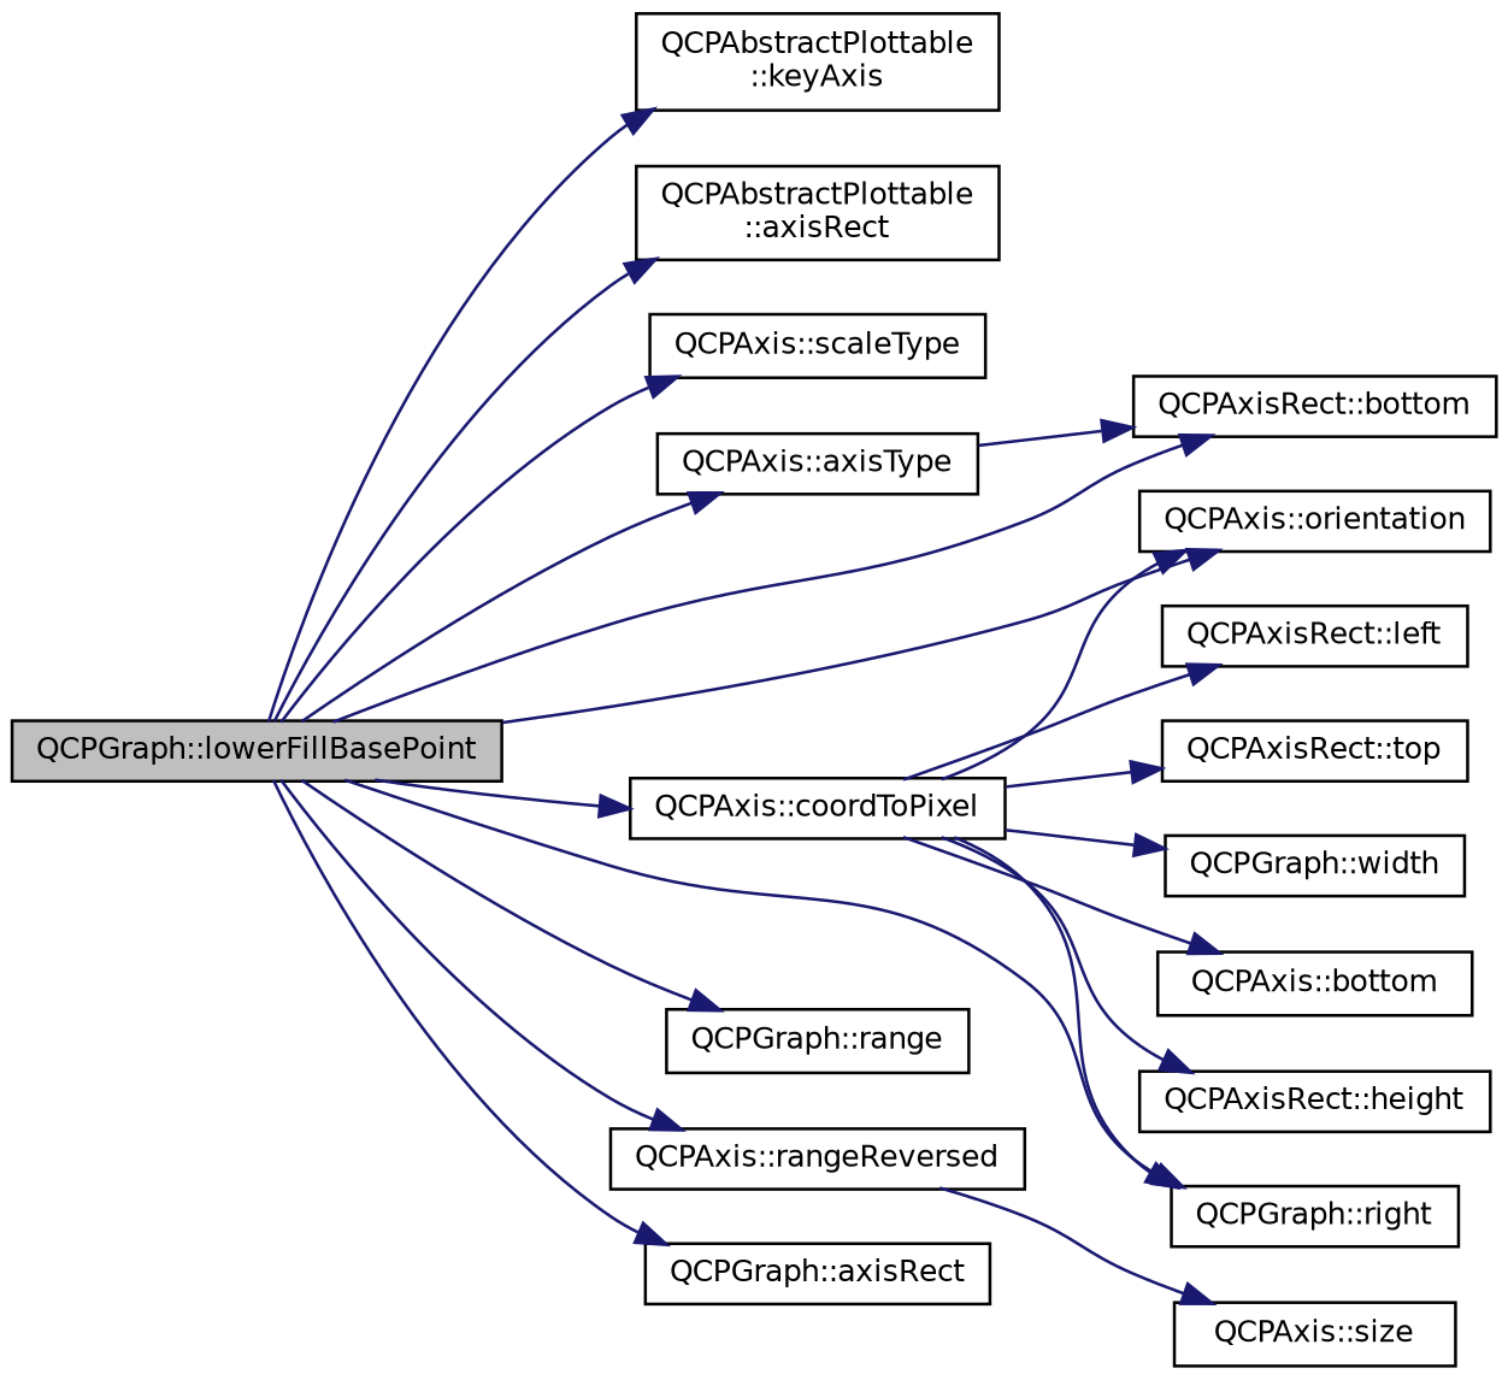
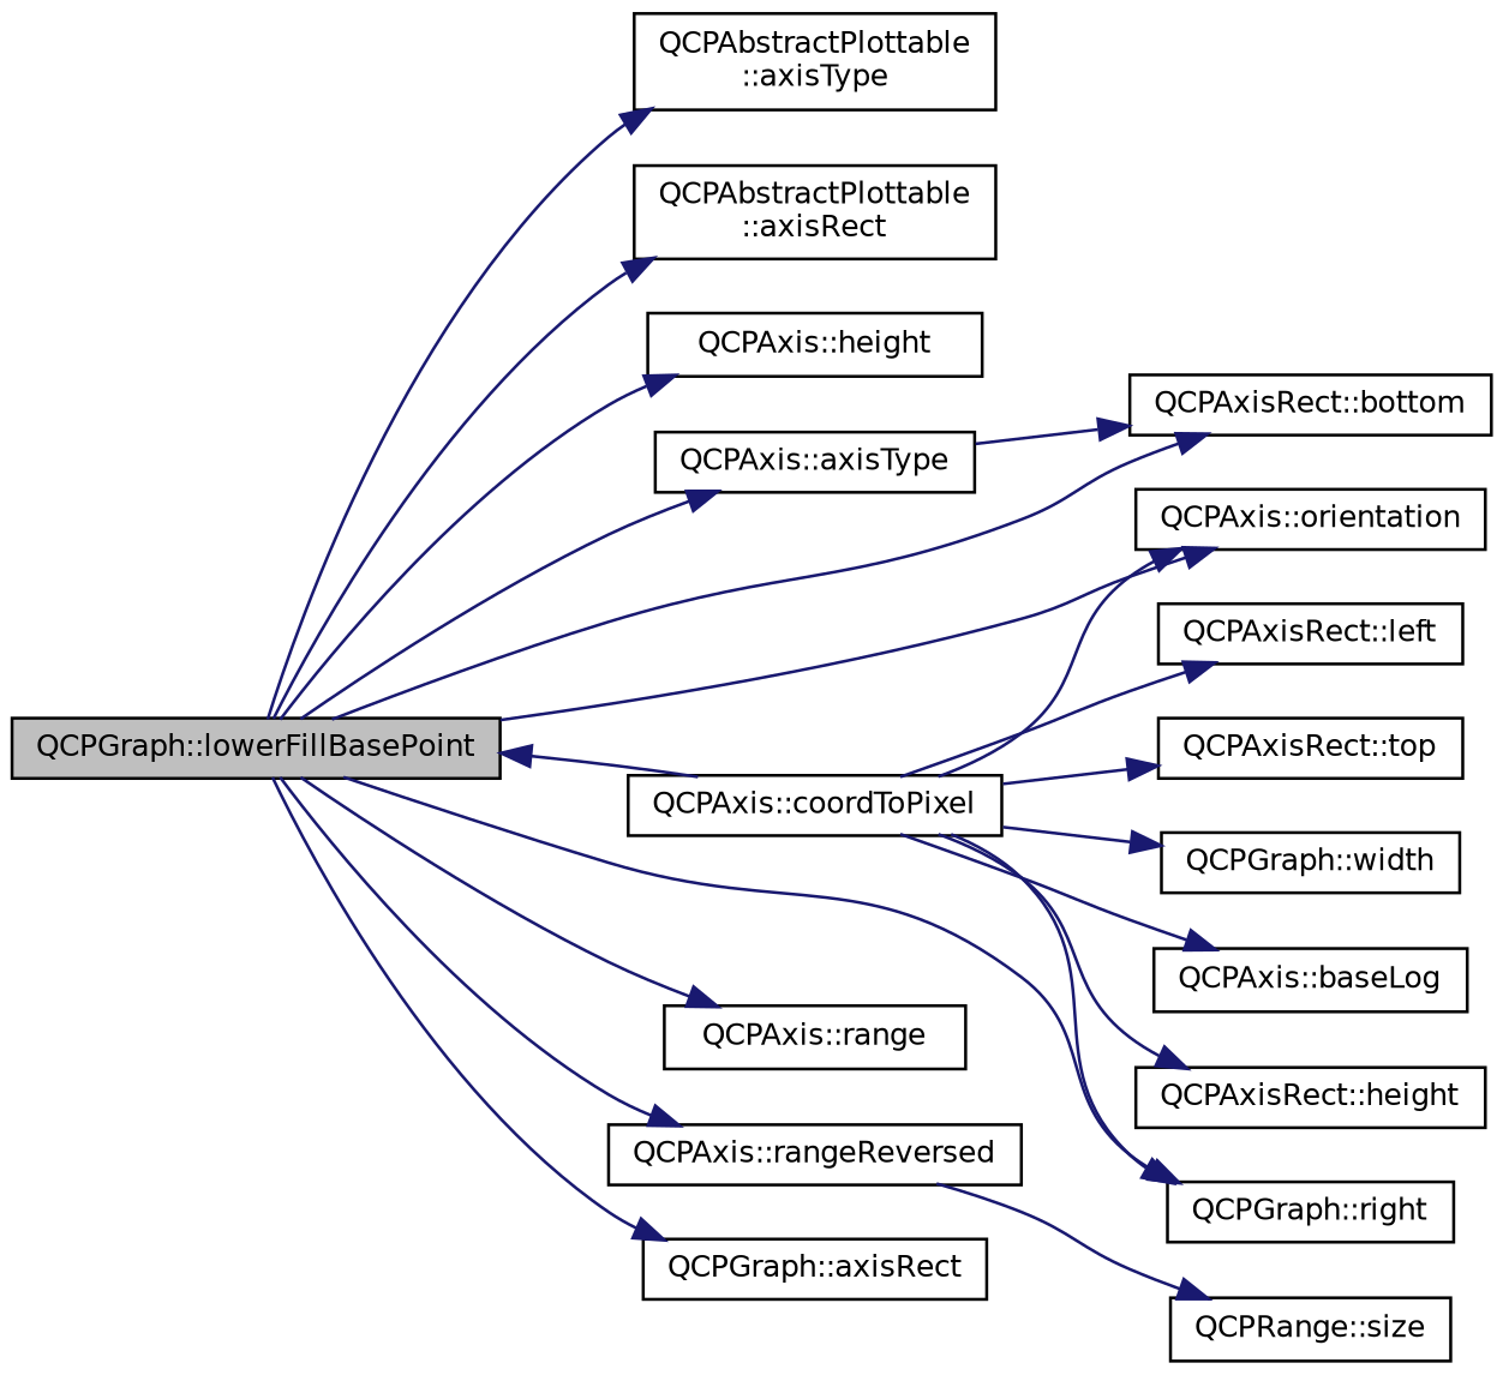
  digraph {
    rankdir=LR
    node [color=black fillcolor=white fontname=Helvetica fontsize=10 shape=record style=filled]
    edge [color=midnightblue fontname=Helvetica fontsize=10 labelfontname=Helvetica labelfontsize=10 style=solid]
    n1 [fillcolor=grey75 fontcolor=black height=0.2 label="QCPGraph::lowerFillBasePoint" width=0.4]
-   n2 [height=0.2 label="QCPAbstractPlottable\l::keyAxis" width=0.4]
+   n2 [height=0.2 label="QCPAbstractPlottable\l::axisType" width=0.4]
    n3 [height=0.2 label="QCPAbstractPlottable\l::axisRect" width=0.4]
-   n4 [height=0.2 label="QCPAxis::scaleType" width=0.4]
+   n4 [height=0.2 label="QCPAxis::height" width=0.4]
    n5 [height=0.2 label="QCPAxis::axisType" width=0.4]
    n6 [height=0.2 label="QCPAxis::coordToPixel" width=0.4]
    n7 [height=0.2 label="QCPAxis::orientation" width=0.4]
    n8 [height=0.2 label="QCPGraph::right" width=0.4]
    n9 [height=0.2 label="QCPAxisRect::bottom" width=0.4]
-   n10 [height=0.2 label="QCPGraph::range" width=0.4]
+   n10 [height=0.2 label="QCPAxis::range" width=0.4]
    n11 [height=0.2 label="QCPAxis::rangeReversed" width=0.4]
    n12 [height=0.2 label="QCPGraph::axisRect" width=0.4]
    n13 [height=0.2 label="QCPAxisRect::left" width=0.4]
    n14 [height=0.2 label="QCPAxisRect::top" width=0.4]
    n15 [height=0.2 label="QCPGraph::width" width=0.4]
-   n16 [height=0.2 label="QCPAxis::bottom" width=0.4]
+   n16 [height=0.2 label="QCPAxis::baseLog" width=0.4]
    n17 [height=0.2 label="QCPAxisRect::height" width=0.4]
-   n18 [height=0.2 label="QCPAxis::size" width=0.4]
+   n18 [height=0.2 label="QCPRange::size" width=0.4]
    n1 -> n2
    n1 -> n3
    n1 -> n4
    n1 -> n5
-   n1 -> n6
+   n6 -> n1
    n1 -> n7
    n1 -> n8
    n1 -> n9
    n1 -> n10
    n1 -> n11
    n1 -> n12
    n5 -> n9
    n6 -> n7
    n6 -> n8
    n6 -> n13
    n6 -> n14
    n6 -> n15
    n6 -> n16
    n6 -> n17
    n11 -> n18
  }
